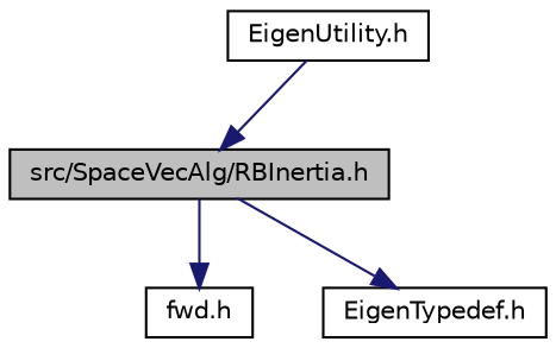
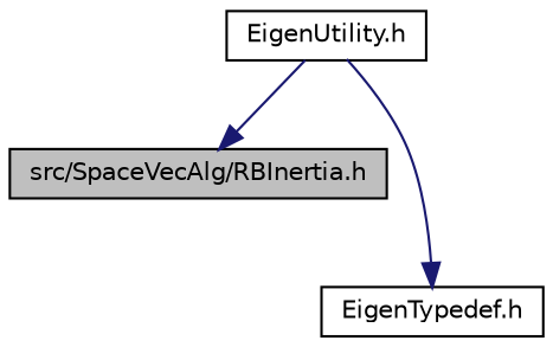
  digraph {
    node [color=black fillcolor=white fontname=Helvetica fontsize=10 shape=record style=filled]
    edge [color=midnightblue fontname=Helvetica fontsize=10 labelfontname=Helvetica labelfontsize=10 style=solid]
    n1 [fillcolor=grey75 fontcolor=black height=0.2 label="src/SpaceVecAlg/RBInertia.h" width=0.4]
-   n2 [height=0.2 label="fwd.h" width=0.4]
    n3 [height=0.2 label="EigenUtility.h" width=0.4]
    n4 [height=0.2 label="EigenTypedef.h" width=0.4]
-   n1 -> n2
    n3 -> n1
-   n1 -> n4
+   n3 -> n4
  }
